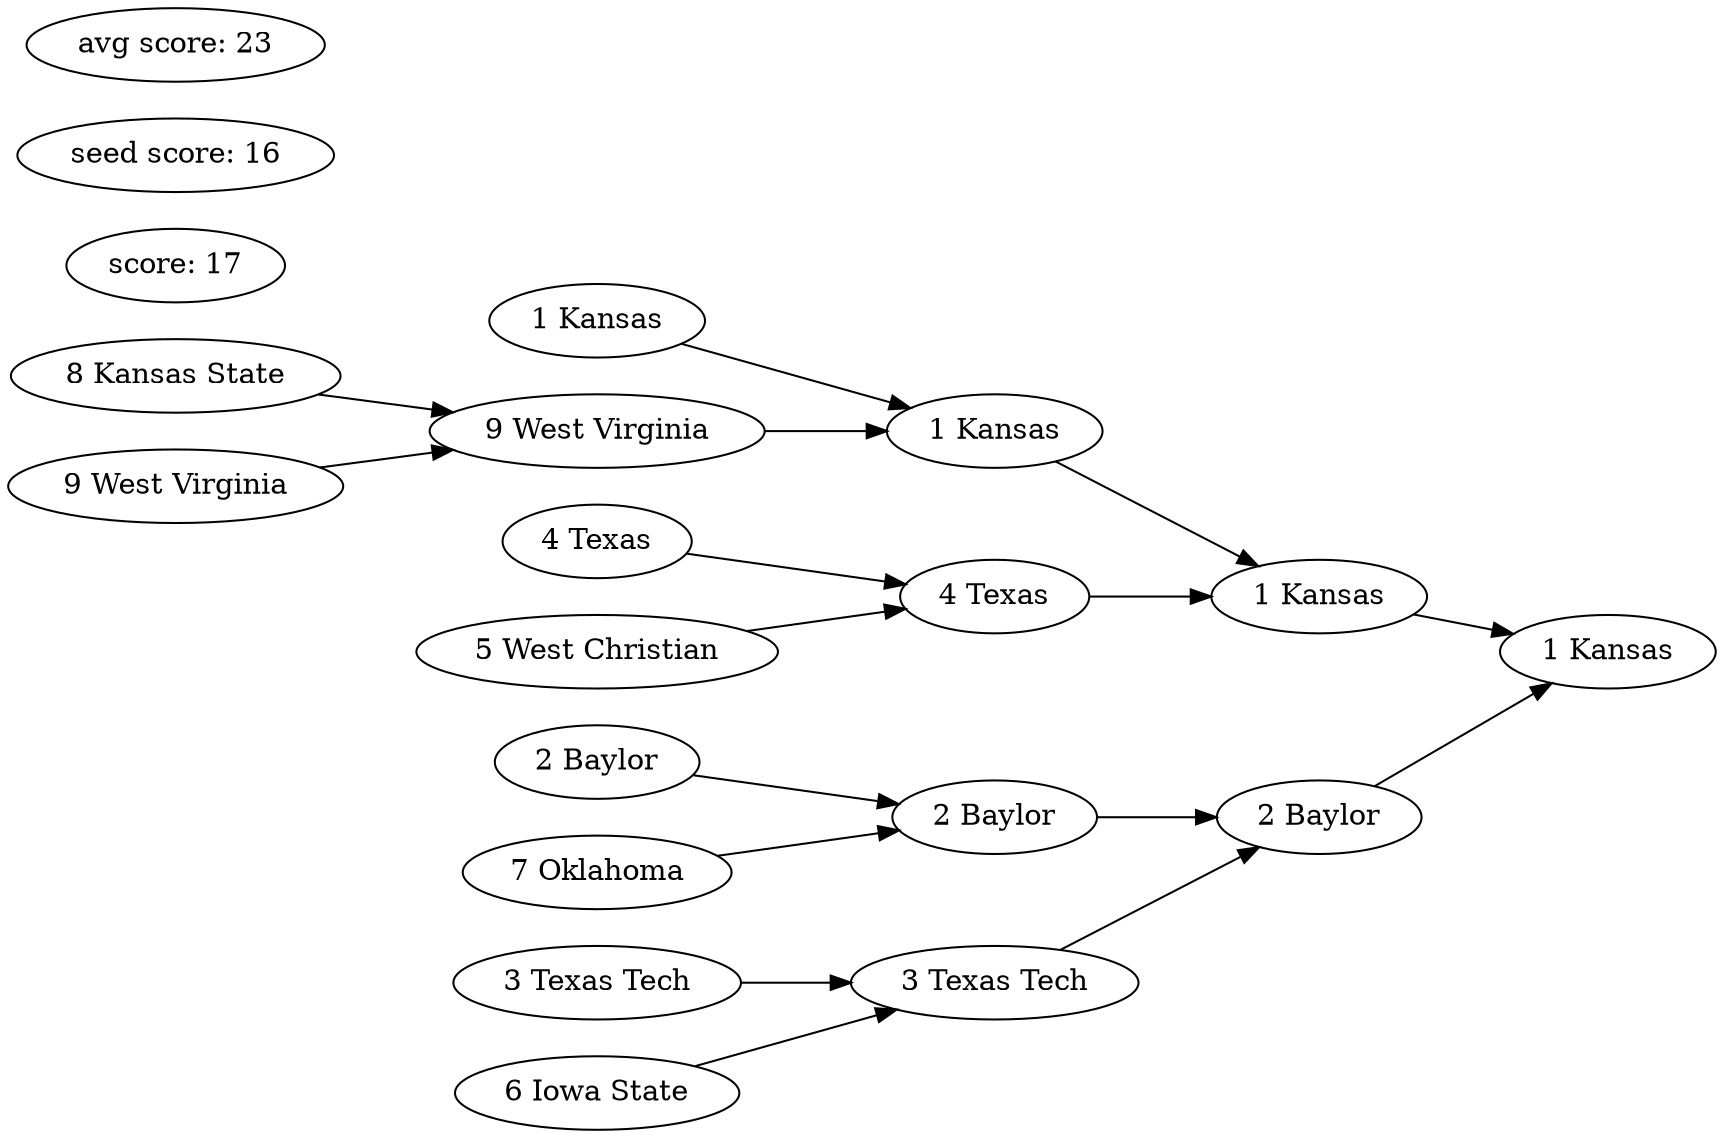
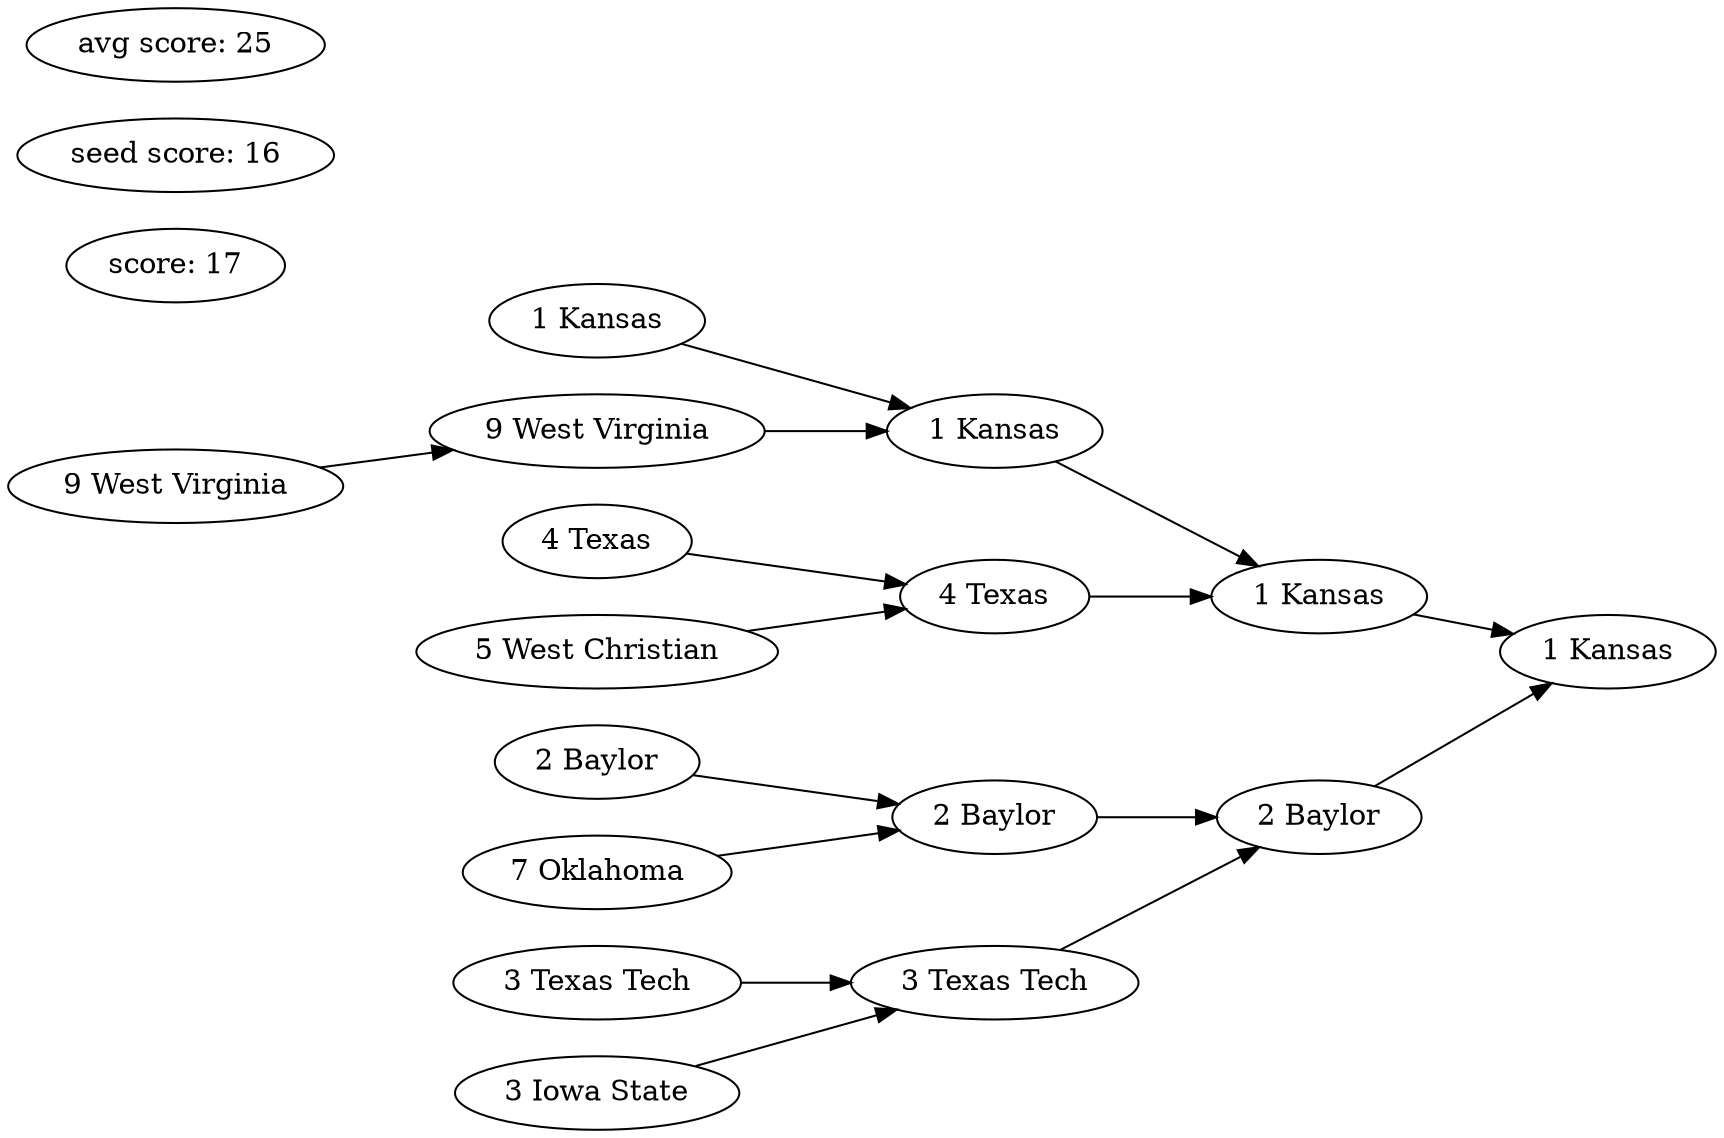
  digraph {
    rankdir=LR
    n1 [label="1 Kansas"]
    n2 [label="1 Kansas"]
    n3 [label="1 Kansas"]
    n4 [label="1 Kansas"]
    n5 [label="9 West Virginia"]
-   n6 [label="8 Kansas State"]
    n7 [label="9 West Virginia"]
    n8 [label="4 Texas"]
    n9 [label="4 Texas"]
    n10 [label="5 West Christian"]
    n11 [label="2 Baylor"]
    n12 [label="2 Baylor"]
    n13 [label="2 Baylor"]
    n14 [label="7 Oklahoma"]
    n15 [label="3 Texas Tech"]
    n16 [label="3 Texas Tech"]
-   n17 [label="6 Iowa State"]
+   n17 [label="3 Iowa State"]
    n18 [label="score: 17"]
    n19 [label="seed score: 16"]
-   n20 [label="avg score: 23"]
+   n20 [label="avg score: 25"]
    n2 -> n1
    n3 -> n2
    n4 -> n3
    n5 -> n3
-   n6 -> n5
    n7 -> n5
    n8 -> n2
    n9 -> n8
    n10 -> n8
    n11 -> n1
    n12 -> n11
    n13 -> n12
    n14 -> n12
    n15 -> n11
    n16 -> n15
    n17 -> n15
  }
